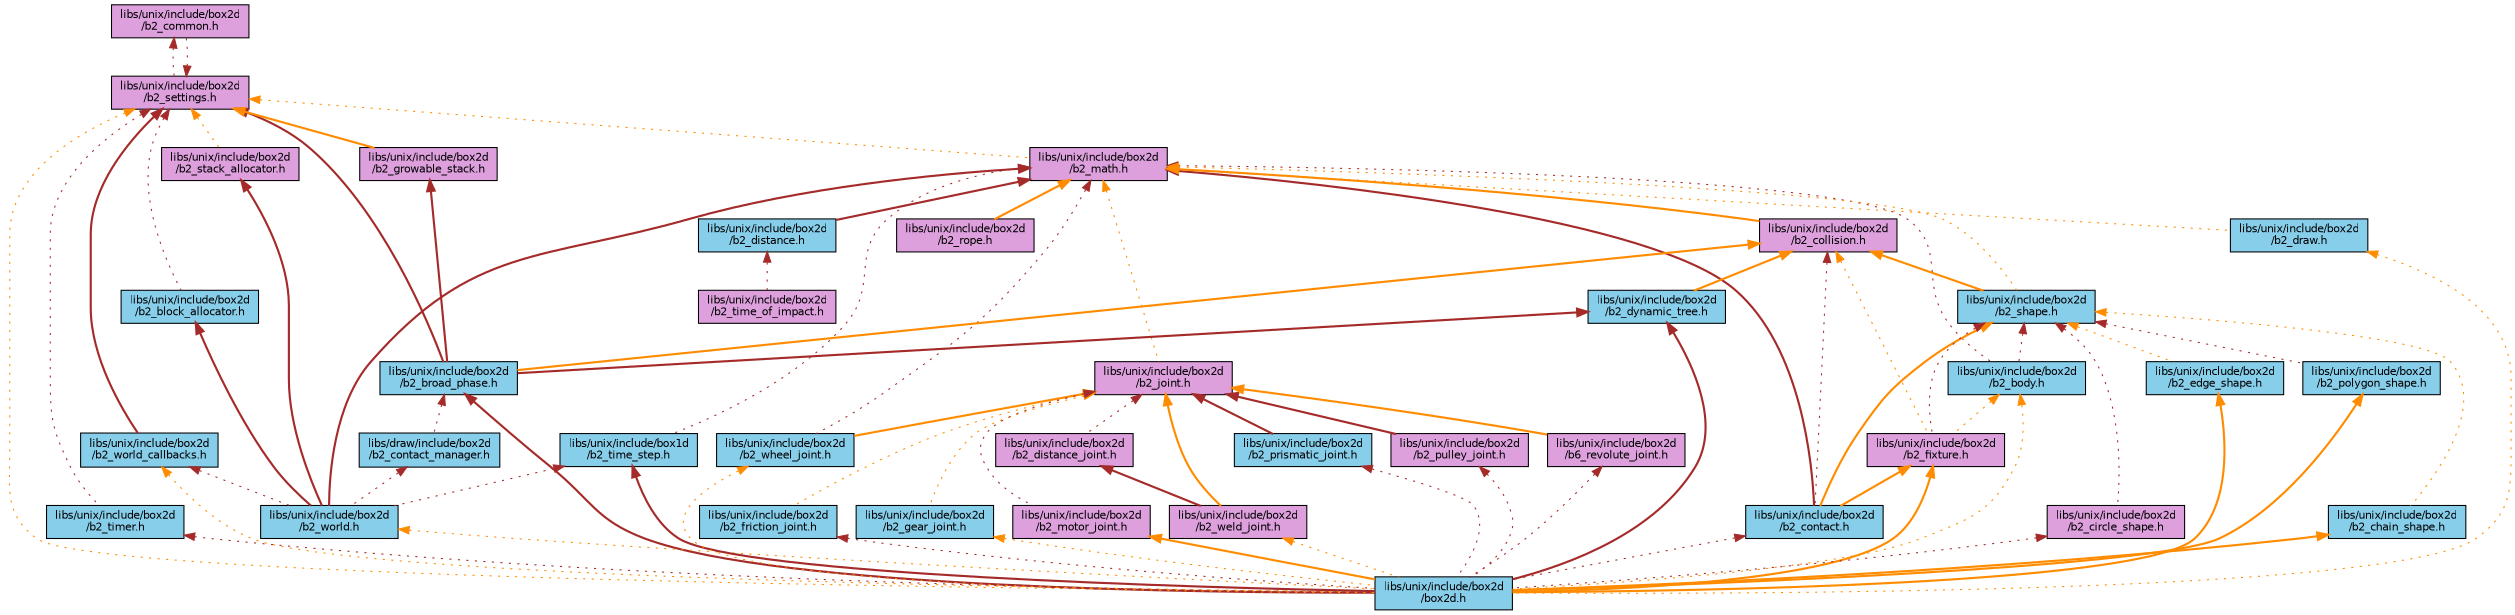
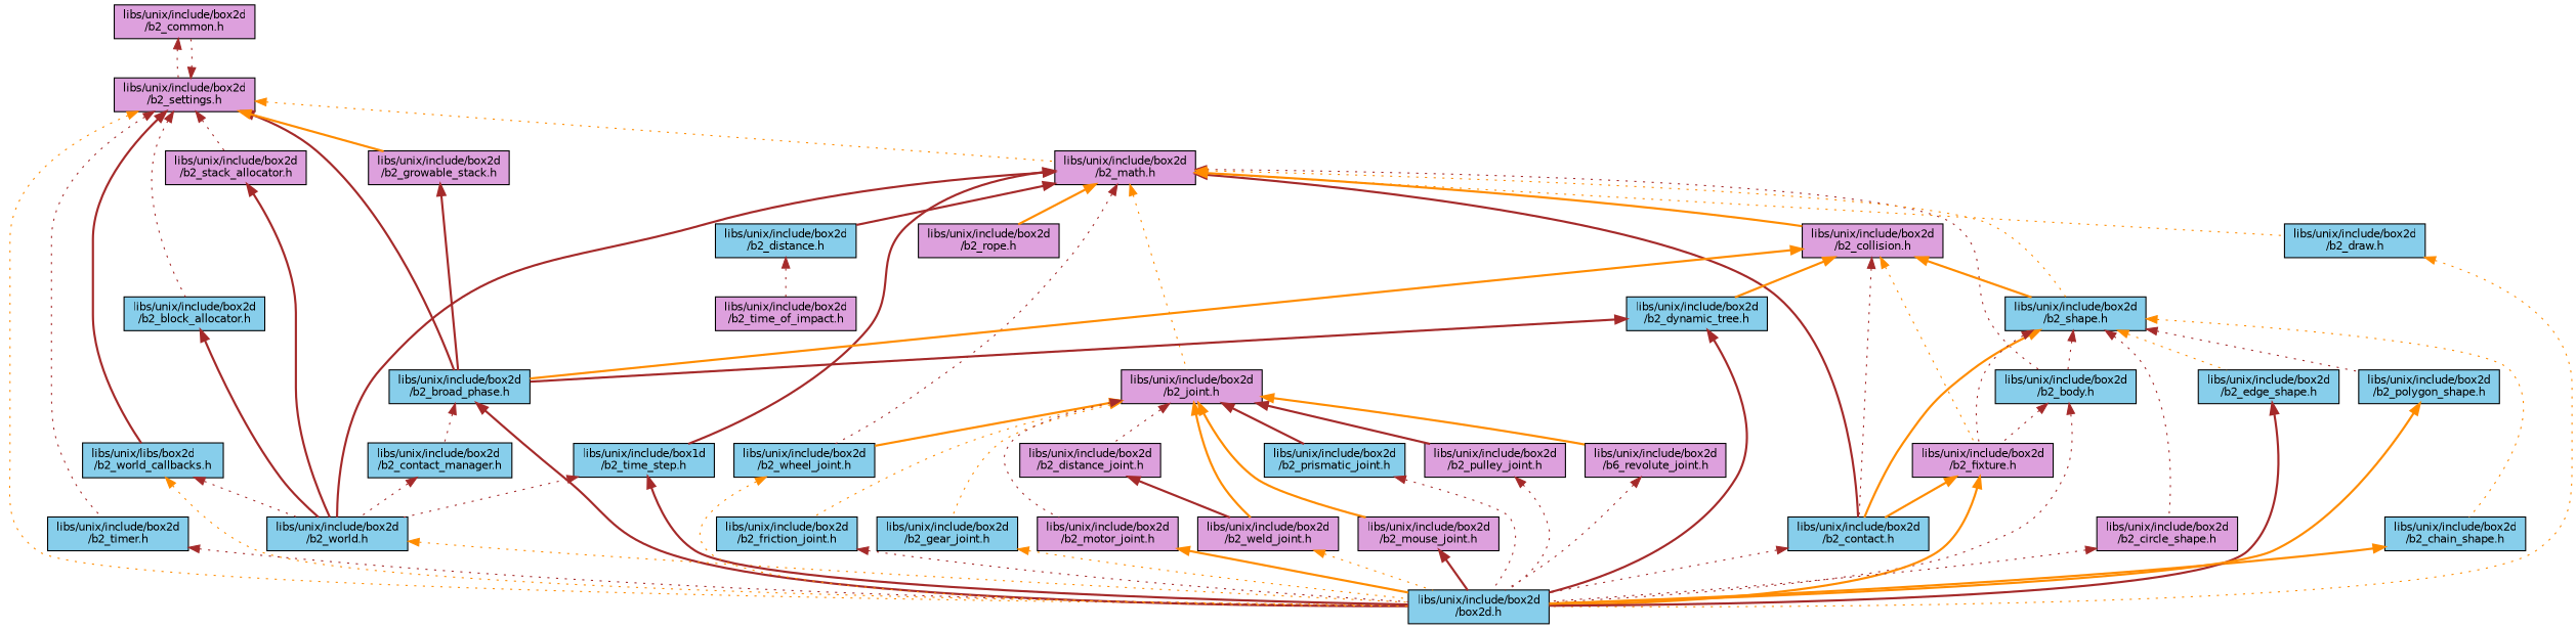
  digraph {
    node [color=black fillcolor=skyblue fontname=Helvetica fontsize=10 shape=record style=filled]
    edge [color=brown dir=back fontname=Helvetica fontsize=10 labelfontname=Helvetica labelfontsize=10 style=dotted]
    n1 [fillcolor=plum fontcolor=black height=0.2 label="libs/unix/include/box2d\l/b2_common.h" width=0.4]
    n2 [fillcolor=plum height=0.2 label="libs/unix/include/box2d\l/b2_settings.h" width=0.4]
    n3 [height=0.2 label="libs/unix/include/box2d\l/b2_block_allocator.h" width=0.4]
    n4 [height=0.2 label="libs/unix/include/box2d\l/box2d.h" width=0.4]
    n5 [height=0.2 label="libs/unix/include/box2d\l/b2_broad_phase.h" width=0.4]
    n6 [fillcolor=plum height=0.2 label="libs/unix/include/box2d\l/b2_growable_stack.h" width=0.4]
    n7 [fillcolor=plum height=0.2 label="libs/unix/include/box2d\l/b2_math.h" width=0.4]
    n8 [fillcolor=plum height=0.2 label="libs/unix/include/box2d\l/b2_stack_allocator.h" width=0.4]
    n9 [height=0.2 label="libs/unix/include/box2d\l/b2_timer.h" width=0.4]
-   n10 [height=0.2 label="libs/unix/include/box2d\l/b2_world_callbacks.h" width=0.4]
+   n10 [height=0.2 label="libs/unix/libs/box2d\l/b2_world_callbacks.h" width=0.4]
    n11 [height=0.2 label="libs/unix/include/box2d\l/b2_world.h" width=0.4]
-   n12 [height=0.2 label="libs/draw/include/box2d\l/b2_contact_manager.h" width=0.4]
+   n12 [height=0.2 label="libs/unix/include/box2d\l/b2_contact_manager.h" width=0.4]
    n13 [height=0.2 label="libs/unix/include/box2d\l/b2_body.h" width=0.4]
    n14 [height=0.2 label="libs/unix/include/box2d\l/b2_contact.h" width=0.4]
    n15 [fillcolor=plum height=0.2 label="libs/unix/include/box2d\l/b2_collision.h" width=0.4]
    n16 [height=0.2 label="libs/unix/include/box2d\l/b2_shape.h" width=0.4]
    n17 [height=0.2 label="libs/unix/include/box2d\l/b2_distance.h" width=0.4]
    n18 [height=0.2 label="libs/unix/include/box2d\l/b2_draw.h" width=0.4]
    n19 [fillcolor=plum height=0.2 label="libs/unix/include/box2d\l/b2_joint.h" width=0.4]
    n20 [fillcolor=plum height=0.2 label="libs/unix/include/box2d\l/b2_rope.h" width=0.4]
    n21 [height=0.2 label="libs/unix/include/box1d\l/b2_time_step.h" width=0.4]
    n22 [height=0.2 label="libs/unix/include/box2d\l/b2_wheel_joint.h" width=0.4]
    n23 [height=0.2 label="libs/unix/include/box2d\l/b2_dynamic_tree.h" width=0.4]
    n24 [fillcolor=plum height=0.2 label="libs/unix/include/box2d\l/b2_fixture.h" width=0.4]
    n25 [height=0.2 label="libs/unix/include/box2d\l/b2_chain_shape.h" width=0.4]
    n26 [fillcolor=plum height=0.2 label="libs/unix/include/box2d\l/b2_circle_shape.h" width=0.4]
    n27 [height=0.2 label="libs/unix/include/box2d\l/b2_edge_shape.h" width=0.4]
    n28 [height=0.2 label="libs/unix/include/box2d\l/b2_polygon_shape.h" width=0.4]
    n29 [fillcolor=plum height=0.2 label="libs/unix/include/box2d\l/b2_time_of_impact.h" width=0.4]
    n30 [fillcolor=plum height=0.2 label="libs/unix/include/box2d\l/b2_distance_joint.h" width=0.4]
    n31 [height=0.2 label="libs/unix/include/box2d\l/b2_friction_joint.h" width=0.4]
    n32 [height=0.2 label="libs/unix/include/box2d\l/b2_gear_joint.h" width=0.4]
    n33 [fillcolor=plum height=0.2 label="libs/unix/include/box2d\l/b2_motor_joint.h" width=0.4]
+   n34 [fillcolor=plum height=0.2 label="libs/unix/include/box2d\l/b2_mouse_joint.h" width=0.4]
    n35 [height=0.2 label="libs/unix/include/box2d\l/b2_prismatic_joint.h" width=0.4]
    n36 [fillcolor=plum height=0.2 label="libs/unix/include/box2d\l/b2_pulley_joint.h" width=0.4]
    n37 [fillcolor=plum height=0.2 label="libs/unix/include/box2d\l/b6_revolute_joint.h" width=0.4]
    n38 [fillcolor=plum height=0.2 label="libs/unix/include/box2d\l/b2_weld_joint.h" width=0.4]
    n1 -> n2
    n2 -> n1
    n2 -> n3
    n2 -> n4 [color=darkorange]
    n2 -> n5 [style=bold]
    n2 -> n6 [color=darkorange style=bold]
    n2 -> n7 [color=darkorange]
-   n2 -> n8 [color=darkorange]
+   n2 -> n8
    n2 -> n9
    n2 -> n10 [style=bold]
    n3 -> n11 [style=bold]
    n5 -> n4 [style=bold]
    n5 -> n12
    n6 -> n5 [style=bold]
    n7 -> n11 [style=bold]
    n7 -> n13
    n7 -> n14 [style=bold]
    n7 -> n15 [color=darkorange style=bold]
    n7 -> n16 [color=darkorange]
    n7 -> n17 [style=bold]
    n7 -> n18 [color=darkorange]
    n7 -> n19 [color=darkorange]
    n7 -> n20 [color=darkorange style=bold]
-   n7 -> n21
+   n7 -> n21 [style=bold]
    n7 -> n22
    n8 -> n11 [style=bold]
    n9 -> n4
    n10 -> n4 [color=darkorange]
    n10 -> n11
    n11 -> n4 [color=darkorange]
    n12 -> n11
-   n13 -> n4 [color=darkorange]
-   n13 -> n24 [color=darkorange]
+   n13 -> n4
+   n13 -> n24
    n14 -> n4
    n15 -> n5 [color=darkorange style=bold]
    n15 -> n14
    n15 -> n16 [color=darkorange style=bold]
    n15 -> n23 [color=darkorange style=bold]
    n15 -> n24 [color=darkorange]
    n16 -> n13
    n16 -> n14 [color=darkorange style=bold]
    n16 -> n24
    n16 -> n25 [color=darkorange]
    n16 -> n26
    n16 -> n27 [color=darkorange]
    n16 -> n28
    n17 -> n29
    n18 -> n4 [color=darkorange]
    n19 -> n22 [color=darkorange style=bold]
    n19 -> n30
    n19 -> n31 [color=darkorange]
    n19 -> n32 [color=darkorange]
    n19 -> n33
+   n19 -> n34 [color=darkorange style=bold]
    n19 -> n35 [style=bold]
    n19 -> n36 [style=bold]
    n19 -> n37 [color=darkorange style=bold]
    n19 -> n38 [color=darkorange style=bold]
    n21 -> n4 [style=bold]
    n21 -> n11
    n22 -> n4 [color=darkorange]
    n23 -> n4 [style=bold]
    n23 -> n5 [style=bold]
    n24 -> n4 [color=darkorange style=bold]
    n24 -> n14 [color=darkorange style=bold]
    n25 -> n4 [color=darkorange style=bold]
    n26 -> n4
-   n27 -> n4 [color=darkorange style=bold]
+   n27 -> n4 [style=bold]
    n28 -> n4 [color=darkorange style=bold]
    n30 -> n38 [style=bold]
    n31 -> n4
    n32 -> n4 [color=darkorange]
    n33 -> n4 [color=darkorange style=bold]
+   n34 -> n4 [style=bold]
    n35 -> n4
    n36 -> n4
    n37 -> n4
    n38 -> n4 [color=darkorange]
  }
